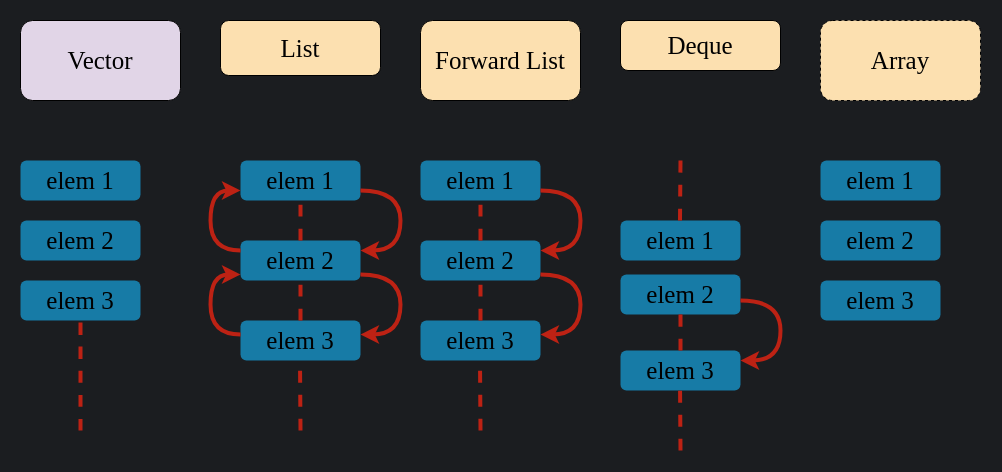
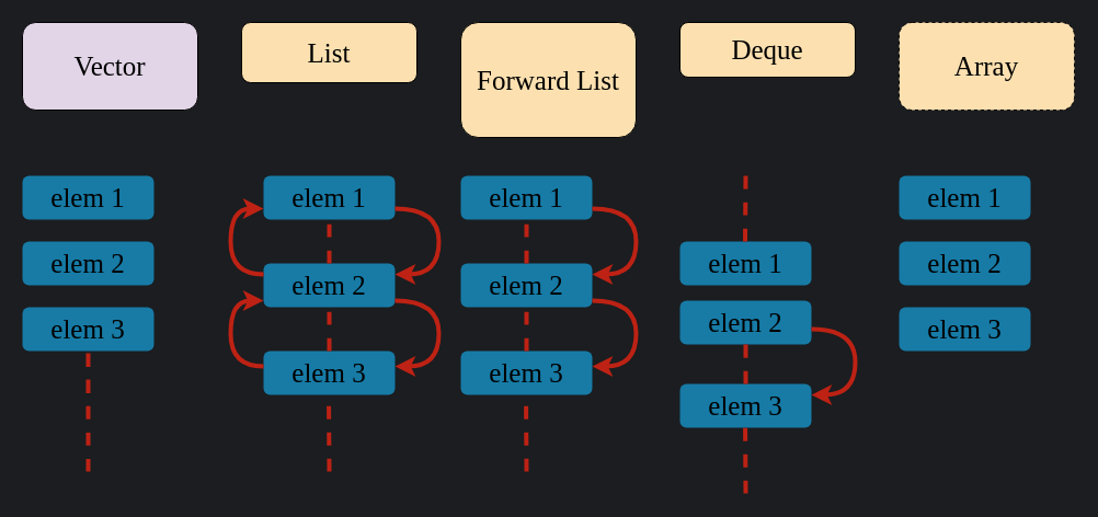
  <mxCell id="0" />
  <mxCell id="1" parent="0" />
  <mxCell id="2" value="Vector" style="rounded=1;whiteSpace=wrap;html=1;fontFamily=Verdana;fontSize=25;fillColor=#e1d5e7;" parent="1" vertex="1"><mxGeometry x="20" y="20" width="160" height="80" as="geometry" /></mxCell>
  <mxCell id="3" value="elem 1" style="rounded=1;whiteSpace=wrap;html=1;fontFamily=Verdana;fontSize=25;strokeColor=none;fillColor=#177BA6;" parent="1" vertex="1"><mxGeometry x="20" y="160" width="120" height="40" as="geometry" /></mxCell>
  <mxCell id="4" value="elem 2" style="rounded=1;whiteSpace=wrap;html=1;fontFamily=Verdana;fontSize=25;strokeColor=none;fillColor=#177BA6;" vertex="1" parent="1"><mxGeometry x="20" y="220" width="120" height="40" as="geometry" /></mxCell>
  <mxCell id="5" value="elem 3" style="rounded=1;whiteSpace=wrap;html=1;fontFamily=Verdana;fontSize=25;strokeColor=none;fillColor=#177BA6;" vertex="1" parent="1"><mxGeometry x="20" y="280" width="120" height="40" as="geometry" /></mxCell>
  <mxCell id="6" value="List" style="rounded=1;whiteSpace=wrap;html=1;fontFamily=Verdana;fontSize=25;fillColor=#FCE0B0;" vertex="1" parent="1"><mxGeometry x="220" y="20" width="160" height="55" as="geometry" /></mxCell>
  <mxCell id="7" value="elem 1" style="rounded=1;whiteSpace=wrap;html=1;fontFamily=Verdana;fontSize=25;strokeColor=none;fillColor=#177BA6;" vertex="1" parent="1"><mxGeometry x="240" y="160" width="120" height="40" as="geometry" /></mxCell>
  <mxCell id="8" value="elem 2" style="rounded=1;whiteSpace=wrap;html=1;fontFamily=Verdana;fontSize=25;strokeColor=none;fillColor=#177BA6;" vertex="1" parent="1"><mxGeometry x="240" y="240" width="120" height="40" as="geometry" /></mxCell>
  <mxCell id="9" value="elem 3" style="rounded=1;whiteSpace=wrap;html=1;fontFamily=Verdana;fontSize=25;strokeColor=none;fillColor=#177BA6;" vertex="1" parent="1"><mxGeometry x="240" y="320" width="120" height="40" as="geometry" /></mxCell>
- <mxCell id="10" value="Forward List" style="rounded=1;whiteSpace=wrap;html=1;fontFamily=Verdana;fontSize=25;fillColor=#FCE0B0;" vertex="1" parent="1"><mxGeometry x="420" y="20" width="160" height="80" as="geometry" /></mxCell>
+ <mxCell id="10" value="Forward List" style="rounded=1;whiteSpace=wrap;html=1;fontFamily=Verdana;fontSize=25;fillColor=#FCE0B0;" vertex="1" parent="1"><mxGeometry x="420" y="20" width="160" height="105" as="geometry" /></mxCell>
  <mxCell id="11" value="elem 1" style="rounded=1;whiteSpace=wrap;html=1;fontFamily=Verdana;fontSize=25;strokeColor=none;fillColor=#177BA6;" vertex="1" parent="1"><mxGeometry x="420" y="160" width="120" height="40" as="geometry" /></mxCell>
  <mxCell id="12" value="elem 2" style="rounded=1;whiteSpace=wrap;html=1;fontFamily=Verdana;fontSize=25;strokeColor=none;fillColor=#177BA6;" vertex="1" parent="1"><mxGeometry x="420" y="240" width="120" height="40" as="geometry" /></mxCell>
  <mxCell id="13" value="elem 3" style="rounded=1;whiteSpace=wrap;html=1;fontFamily=Verdana;fontSize=25;strokeColor=none;fillColor=#177BA6;" vertex="1" parent="1"><mxGeometry x="420" y="320" width="120" height="40" as="geometry" /></mxCell>
  <mxCell id="14" value="Deque" style="rounded=1;whiteSpace=wrap;html=1;fontFamily=Verdana;fontSize=25;fillColor=#FCE0B0;" vertex="1" parent="1"><mxGeometry x="620" y="20" width="160" height="50" as="geometry" /></mxCell>
  <mxCell id="15" value="elem 1" style="rounded=1;whiteSpace=wrap;html=1;fontFamily=Verdana;fontSize=25;strokeColor=none;fillColor=#177BA6;" vertex="1" parent="1"><mxGeometry x="620" y="220" width="120" height="40" as="geometry" /></mxCell>
  <mxCell id="16" value="elem 2" style="rounded=1;whiteSpace=wrap;html=1;fontFamily=Verdana;fontSize=25;strokeColor=none;fillColor=#177BA6;" vertex="1" parent="1"><mxGeometry x="620" y="274" width="120" height="40" as="geometry" /></mxCell>
  <mxCell id="17" value="elem 3" style="rounded=1;whiteSpace=wrap;html=1;fontFamily=Verdana;fontSize=25;strokeColor=none;fillColor=#177BA6;" vertex="1" parent="1"><mxGeometry x="620" y="350" width="120" height="40" as="geometry" /></mxCell>
  <mxCell id="18" value="Array" style="rounded=1;whiteSpace=wrap;html=1;fontFamily=Verdana;fontSize=25;fillColor=#FCE0B0;dashed=1;" vertex="1" parent="1"><mxGeometry x="820" y="20" width="160" height="80" as="geometry" /></mxCell>
  <mxCell id="19" value="elem 1" style="rounded=1;whiteSpace=wrap;html=1;fontFamily=Verdana;fontSize=25;strokeColor=none;fillColor=#177BA6;" vertex="1" parent="1"><mxGeometry x="820" y="160" width="120" height="40" as="geometry" /></mxCell>
  <mxCell id="20" value="elem 2" style="rounded=1;whiteSpace=wrap;html=1;fontFamily=Verdana;fontSize=25;strokeColor=none;fillColor=#177BA6;" vertex="1" parent="1"><mxGeometry x="820" y="220" width="120" height="40" as="geometry" /></mxCell>
  <mxCell id="21" value="elem 3" style="rounded=1;whiteSpace=wrap;html=1;fontFamily=Verdana;fontSize=25;strokeColor=none;fillColor=#177BA6;" vertex="1" parent="1"><mxGeometry x="820" y="280" width="120" height="40" as="geometry" /></mxCell>
  <mxCell id="22" value="" style="endArrow=classic;html=1;rounded=1;exitX=1;exitY=0.75;exitDx=0;exitDy=0;edgeStyle=orthogonalEdgeStyle;curved=1;strokeColor=#BD2214;strokeWidth=4;entryX=1;entryY=0.25;entryDx=0;entryDy=0;" edge="1" parent="1" source="7" target="8"><mxGeometry width="50" height="50" relative="1" as="geometry"><mxPoint x="370" y="260" as="sourcePoint" /><mxPoint x="400" y="310" as="targetPoint" /><Array as="points"><mxPoint x="400" y="190" /><mxPoint x="400" y="250" /></Array></mxGeometry></mxCell>
  <mxCell id="23" value="" style="endArrow=none;dashed=1;html=1;rounded=1;strokeColor=#BD2214;strokeWidth=4;curved=1;entryX=0.5;entryY=1;entryDx=0;entryDy=0;exitX=0.5;exitY=0;exitDx=0;exitDy=0;" edge="1" parent="1" source="12" target="11"><mxGeometry width="50" height="50" relative="1" as="geometry"><mxPoint x="500" y="290" as="sourcePoint" /><mxPoint x="550" y="240" as="targetPoint" /></mxGeometry></mxCell>
  <mxCell id="24" value="" style="endArrow=none;dashed=1;html=1;rounded=1;strokeColor=#BD2214;strokeWidth=4;curved=1;entryX=0.5;entryY=1;entryDx=0;entryDy=0;exitX=0.5;exitY=0;exitDx=0;exitDy=0;" edge="1" parent="1" source="13" target="12"><mxGeometry width="50" height="50" relative="1" as="geometry"><mxPoint x="490" y="250" as="sourcePoint" /><mxPoint x="490" y="210" as="targetPoint" /></mxGeometry></mxCell>
  <mxCell id="25" value="" style="endArrow=none;dashed=1;html=1;rounded=1;strokeColor=#BD2214;strokeWidth=4;curved=1;entryX=0.5;entryY=1;entryDx=0;entryDy=0;" edge="1" parent="1" source="17" target="16"><mxGeometry width="50" height="50" relative="1" as="geometry"><mxPoint x="500" y="400" as="sourcePoint" /><mxPoint x="500" y="360" as="targetPoint" /></mxGeometry></mxCell>
  <mxCell id="26" value="" style="endArrow=none;dashed=1;html=1;rounded=1;strokeColor=#BD2214;strokeWidth=4;curved=1;entryX=0.5;entryY=1;entryDx=0;entryDy=0;exitX=0.5;exitY=0;exitDx=0;exitDy=0;" edge="1" parent="1" source="8" target="7"><mxGeometry width="50" height="50" relative="1" as="geometry"><mxPoint x="530" y="350" as="sourcePoint" /><mxPoint x="530" y="310" as="targetPoint" /></mxGeometry></mxCell>
  <mxCell id="27" value="" style="endArrow=none;dashed=1;html=1;rounded=1;strokeColor=#BD2214;strokeWidth=4;curved=1;entryX=0.5;entryY=1;entryDx=0;entryDy=0;exitX=0.5;exitY=0;exitDx=0;exitDy=0;" edge="1" parent="1" source="9" target="8"><mxGeometry width="50" height="50" relative="1" as="geometry"><mxPoint x="540" y="360" as="sourcePoint" /><mxPoint x="540" y="320" as="targetPoint" /></mxGeometry></mxCell>
  <mxCell id="28" value="" style="endArrow=none;dashed=1;html=1;rounded=1;strokeColor=#BD2214;strokeWidth=4;curved=1;entryX=0.5;entryY=1;entryDx=0;entryDy=0;" edge="1" parent="1" target="5"><mxGeometry width="50" height="50" relative="1" as="geometry"><mxPoint x="80" y="430" as="sourcePoint" /><mxPoint x="290" y="290" as="targetPoint" /></mxGeometry></mxCell>
  <mxCell id="29" value="" style="endArrow=none;dashed=1;html=1;rounded=1;strokeColor=#BD2214;strokeWidth=4;curved=1;entryX=0.5;entryY=1;entryDx=0;entryDy=0;" edge="1" parent="1"><mxGeometry width="50" height="50" relative="1" as="geometry"><mxPoint x="300" y="430" as="sourcePoint" /><mxPoint x="299.5" y="360" as="targetPoint" /></mxGeometry></mxCell>
  <mxCell id="30" value="" style="endArrow=none;dashed=1;html=1;rounded=1;strokeColor=#BD2214;strokeWidth=4;curved=1;entryX=0.5;entryY=1;entryDx=0;entryDy=0;" edge="1" parent="1"><mxGeometry width="50" height="50" relative="1" as="geometry"><mxPoint x="480" y="430" as="sourcePoint" /><mxPoint x="479.5" y="360" as="targetPoint" /></mxGeometry></mxCell>
  <mxCell id="31" value="" style="endArrow=none;dashed=1;html=1;rounded=1;strokeColor=#BD2214;strokeWidth=4;curved=1;entryX=0.5;entryY=1;entryDx=0;entryDy=0;" edge="1" parent="1"><mxGeometry width="50" height="50" relative="1" as="geometry"><mxPoint x="680" y="450" as="sourcePoint" /><mxPoint x="679.5" y="380" as="targetPoint" /></mxGeometry></mxCell>
  <mxCell id="32" value="" style="endArrow=none;dashed=1;html=1;rounded=1;strokeColor=#BD2214;strokeWidth=4;curved=1;" edge="1" parent="1"><mxGeometry width="50" height="50" relative="1" as="geometry"><mxPoint x="679.5" y="220" as="sourcePoint" /><mxPoint x="680" y="160" as="targetPoint" /></mxGeometry></mxCell>
  <mxCell id="33" value="" style="endArrow=classic;html=1;rounded=1;exitX=1;exitY=0.75;exitDx=0;exitDy=0;edgeStyle=orthogonalEdgeStyle;curved=1;strokeColor=#BD2214;strokeWidth=4;entryX=1;entryY=0.25;entryDx=0;entryDy=0;" edge="1" parent="1"><mxGeometry width="50" height="50" relative="1" as="geometry"><mxPoint x="360" y="274" as="sourcePoint" /><mxPoint x="360" y="334" as="targetPoint" /><Array as="points"><mxPoint x="400" y="274" /><mxPoint x="400" y="334" /></Array></mxGeometry></mxCell>
  <mxCell id="34" value="" style="endArrow=classic;html=1;rounded=1;exitX=1;exitY=0.75;exitDx=0;exitDy=0;edgeStyle=orthogonalEdgeStyle;curved=1;strokeColor=#BD2214;strokeWidth=4;entryX=1;entryY=0.25;entryDx=0;entryDy=0;" edge="1" parent="1"><mxGeometry width="50" height="50" relative="1" as="geometry"><mxPoint x="540" y="190" as="sourcePoint" /><mxPoint x="540" y="250" as="targetPoint" /><Array as="points"><mxPoint x="580" y="190" /><mxPoint x="580" y="250" /></Array></mxGeometry></mxCell>
  <mxCell id="35" value="" style="endArrow=classic;html=1;rounded=1;exitX=1;exitY=0.75;exitDx=0;exitDy=0;edgeStyle=orthogonalEdgeStyle;curved=1;strokeColor=#BD2214;strokeWidth=4;entryX=1;entryY=0.25;entryDx=0;entryDy=0;" edge="1" parent="1"><mxGeometry width="50" height="50" relative="1" as="geometry"><mxPoint x="540" y="274" as="sourcePoint" /><mxPoint x="540" y="334" as="targetPoint" /><Array as="points"><mxPoint x="580" y="274" /><mxPoint x="580" y="334" /></Array></mxGeometry></mxCell>
  <mxCell id="36" value="" style="endArrow=classic;html=1;rounded=1;exitX=0;exitY=0.25;exitDx=0;exitDy=0;edgeStyle=orthogonalEdgeStyle;curved=1;strokeColor=#BD2214;strokeWidth=4;entryX=0;entryY=0.75;entryDx=0;entryDy=0;" edge="1" parent="1" source="8" target="7"><mxGeometry width="50" height="50" relative="1" as="geometry"><mxPoint x="170" y="240" as="sourcePoint" /><mxPoint x="170" y="300" as="targetPoint" /><Array as="points"><mxPoint x="210" y="250" /><mxPoint x="210" y="190" /></Array></mxGeometry></mxCell>
  <mxCell id="37" value="" style="endArrow=classic;html=1;rounded=1;exitX=0;exitY=0.25;exitDx=0;exitDy=0;edgeStyle=orthogonalEdgeStyle;curved=1;strokeColor=#BD2214;strokeWidth=4;entryX=0;entryY=0.75;entryDx=0;entryDy=0;" edge="1" parent="1"><mxGeometry width="50" height="50" relative="1" as="geometry"><mxPoint x="240" y="334" as="sourcePoint" /><mxPoint x="240" y="274" as="targetPoint" /><Array as="points"><mxPoint x="210" y="334" /><mxPoint x="210" y="274" /></Array></mxGeometry></mxCell>
  <mxCell id="38" value="" style="endArrow=classic;html=1;rounded=1;exitX=1;exitY=0.75;exitDx=0;exitDy=0;edgeStyle=orthogonalEdgeStyle;curved=1;strokeColor=#BD2214;strokeWidth=4;entryX=1;entryY=0.25;entryDx=0;entryDy=0;" edge="1" parent="1"><mxGeometry width="50" height="50" relative="1" as="geometry"><mxPoint x="740" y="300" as="sourcePoint" /><mxPoint x="740" y="360" as="targetPoint" /><Array as="points"><mxPoint x="780" y="300" /><mxPoint x="780" y="360" /></Array></mxGeometry></mxCell>
